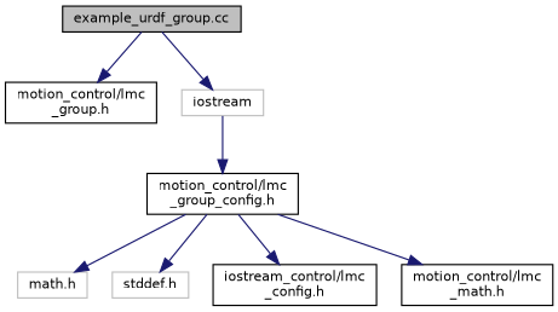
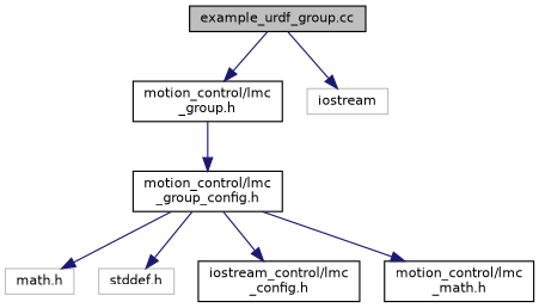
  digraph {
    node [color=black fillcolor=white fontname=Helvetica fontsize=10 shape=record style=filled]
    edge [color=midnightblue fontname=Helvetica fontsize=10 labelfontname=Helvetica labelfontsize=10 style=solid]
    n1 [fillcolor=grey75 fontcolor=black height=0.2 label="example_urdf_group.cc" width=0.4]
    n2 [height=0.2 label="motion_control/lmc\l_group.h" width=0.4]
    n3 [color=grey75 height=0.2 label=iostream width=0.4]
    n4 [height=0.2 label="motion_control/lmc\l_group_config.h" width=0.4]
    n5 [color=grey75 height=0.2 label="math.h" width=0.4]
    n6 [color=grey75 height=0.2 label="stddef.h" width=0.4]
    n7 [height=0.2 label="iostream_control/lmc\l_config.h" width=0.4]
    n8 [height=0.2 label="motion_control/lmc\l_math.h" width=0.4]
    n1 -> n2
    n1 -> n3
-   n3 -> n4
+   n2 -> n4
    n4 -> n5
    n4 -> n6
    n4 -> n7
    n4 -> n8
  }
